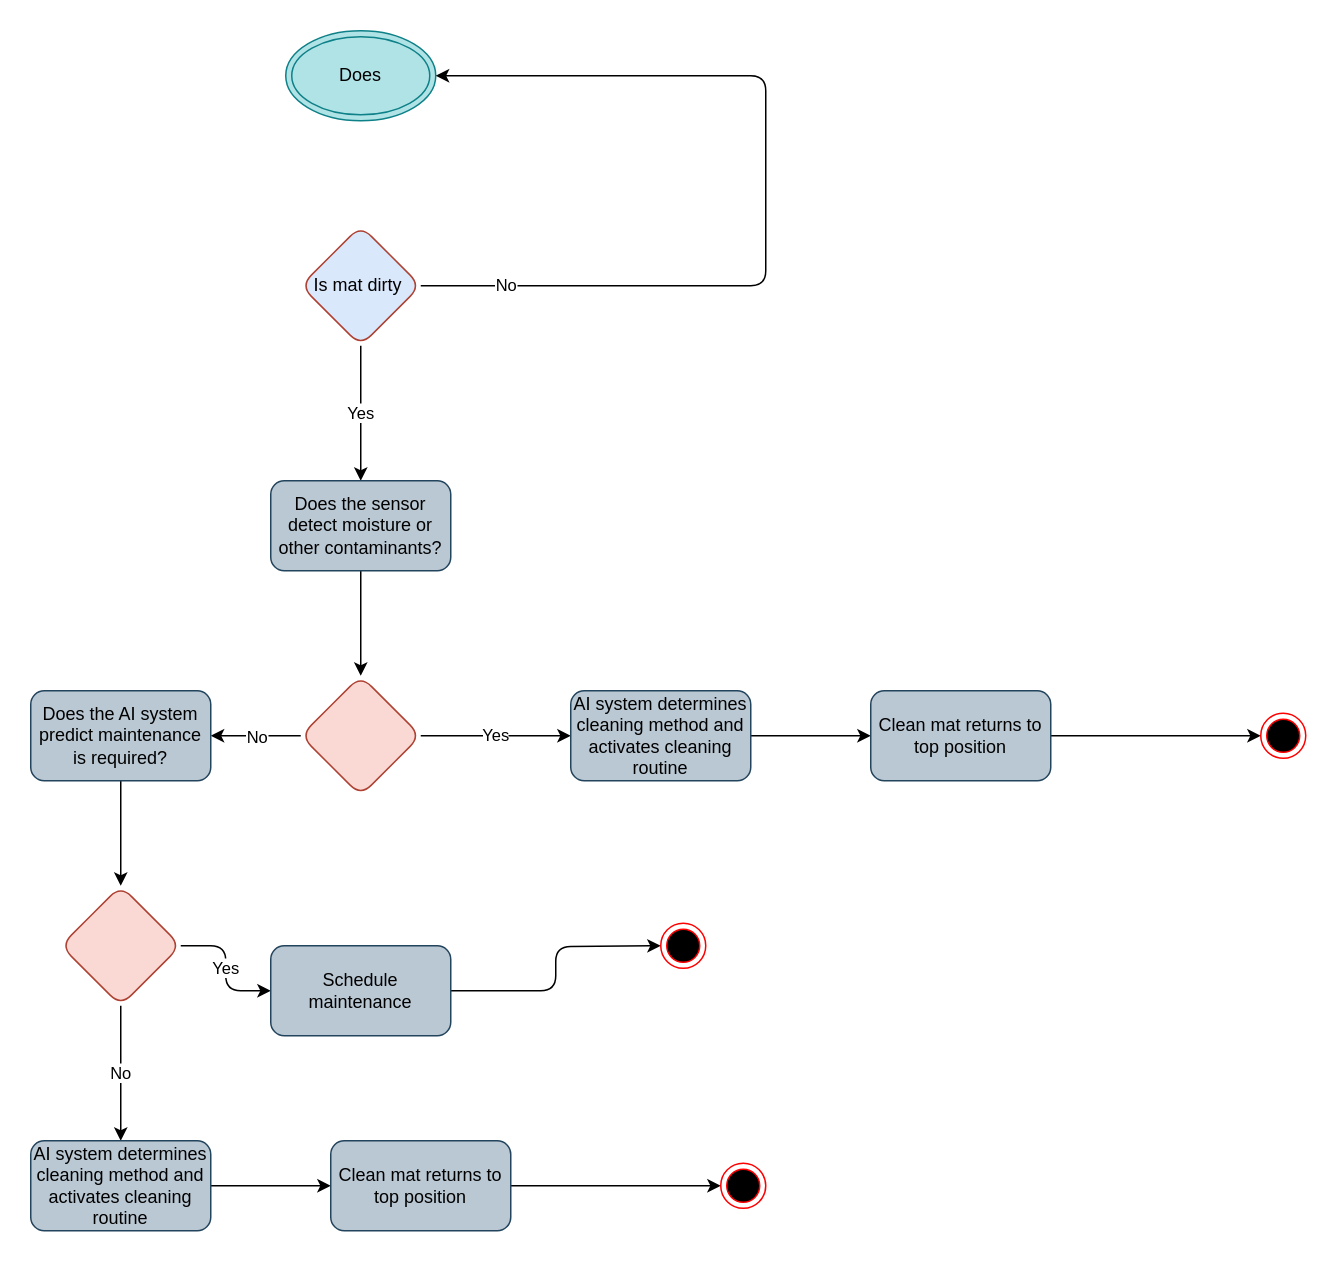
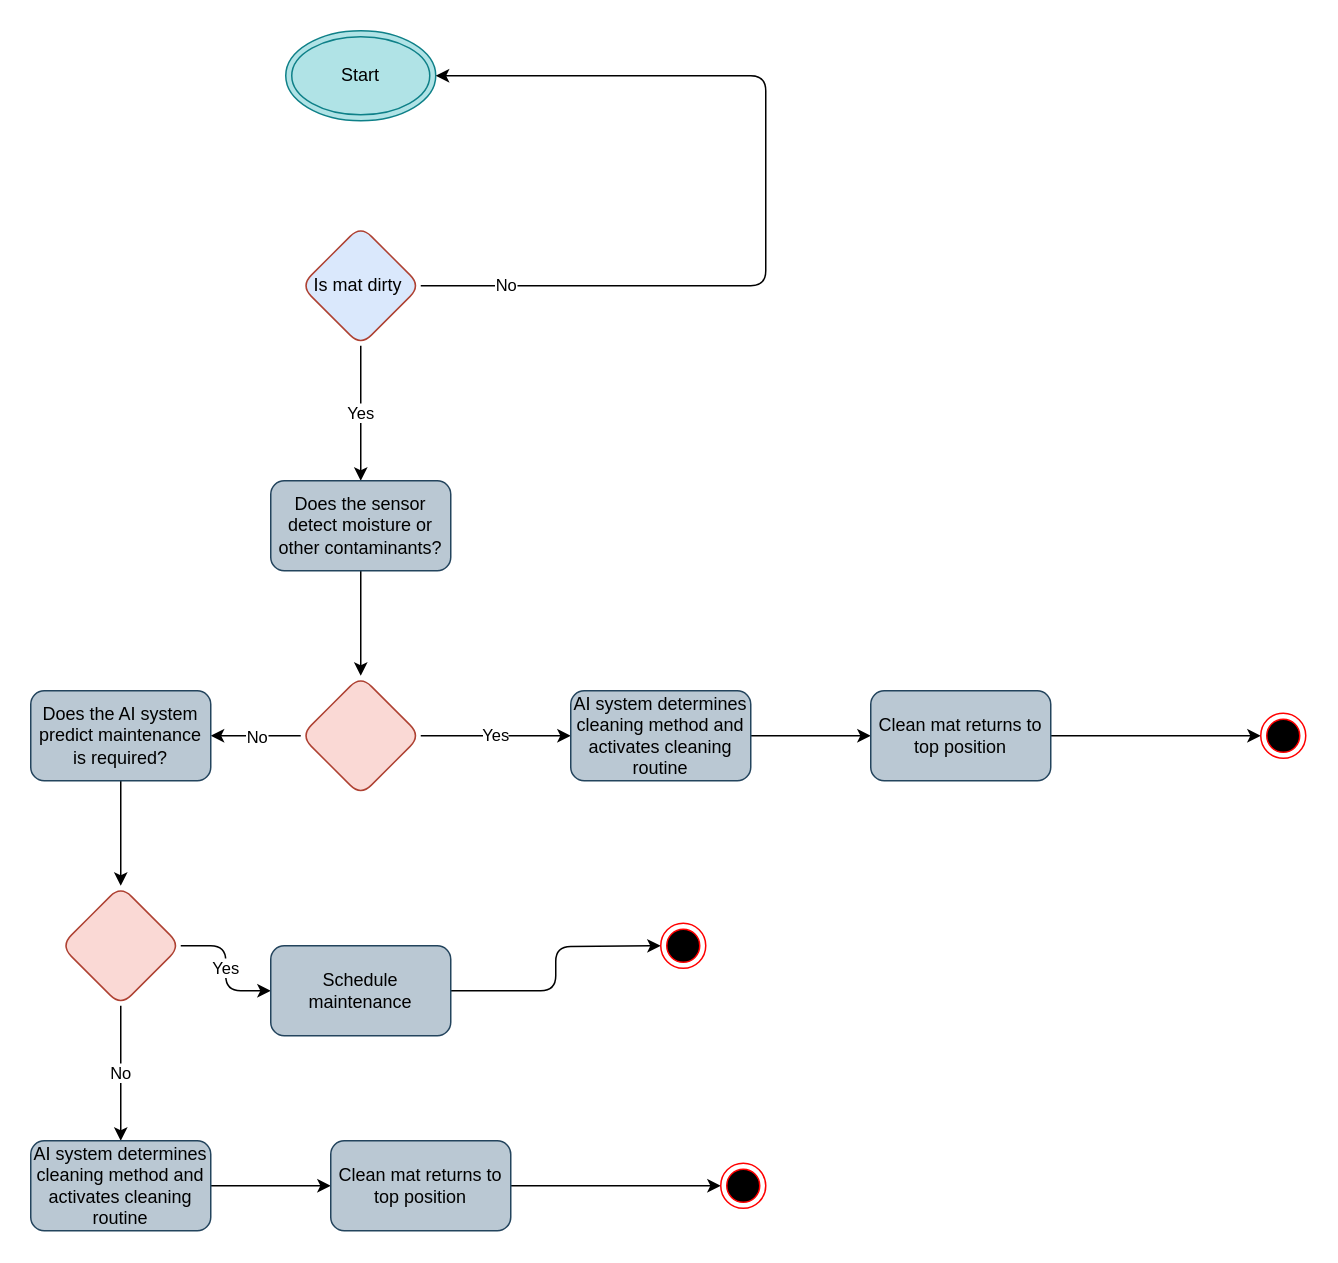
  <mxCell id="0" />
  <mxCell id="1" parent="0" />
- <mxCell id="2" value="Does" style="ellipse;shape=doubleEllipse;whiteSpace=wrap;html=1;rounded=1;fillColor=#b0e3e6;strokeColor=#0e8088;" vertex="1" parent="1"><mxGeometry x="190" y="20" width="100" height="60" as="geometry" /></mxCell>
+ <mxCell id="2" value="Start" style="ellipse;shape=doubleEllipse;whiteSpace=wrap;html=1;rounded=1;fillColor=#b0e3e6;strokeColor=#0e8088;" vertex="1" parent="1"><mxGeometry x="190" y="20" width="100" height="60" as="geometry" /></mxCell>
  <mxCell id="3" style="edgeStyle=orthogonalEdgeStyle;rounded=1;orthogonalLoop=1;jettySize=auto;html=1;" edge="1" parent="1" source="6"><mxGeometry relative="1" as="geometry"><mxPoint x="290" y="50" as="targetPoint" /><Array as="points"><mxPoint x="510" y="190" /><mxPoint x="510" y="50" /><mxPoint x="290" y="50" /></Array></mxGeometry></mxCell>
  <mxCell id="4" value="No" style="edgeLabel;html=1;align=center;verticalAlign=middle;resizable=0;points=[];rounded=1;" vertex="1" connectable="0" parent="3"><mxGeometry x="-0.81" y="1" relative="1" as="geometry"><mxPoint as="offset" /></mxGeometry></mxCell>
  <mxCell id="5" value="Yes" style="edgeStyle=orthogonalEdgeStyle;rounded=1;orthogonalLoop=1;jettySize=auto;html=1;" edge="1" parent="1" source="6" target="8"><mxGeometry relative="1" as="geometry" /></mxCell>
  <mxCell id="6" value="Is mat dirty&amp;nbsp;" style="rhombus;whiteSpace=wrap;html=1;rounded=1;fillColor=#dae8fc;strokeColor=#ae4132;" vertex="1" parent="1"><mxGeometry x="200" y="150" width="80" height="80" as="geometry" /></mxCell>
  <mxCell id="7" value="" style="edgeStyle=orthogonalEdgeStyle;rounded=1;orthogonalLoop=1;jettySize=auto;html=1;" edge="1" parent="1" source="8" target="11"><mxGeometry relative="1" as="geometry" /></mxCell>
  <mxCell id="8" value="Does the sensor detect moisture or other contaminants?" style="whiteSpace=wrap;html=1;rounded=1;fillColor=#bac8d3;strokeColor=#23445d;" vertex="1" parent="1"><mxGeometry x="180" y="320" width="120" height="60" as="geometry" /></mxCell>
  <mxCell id="9" value="Yes" style="edgeStyle=orthogonalEdgeStyle;rounded=1;orthogonalLoop=1;jettySize=auto;html=1;" edge="1" parent="1" source="11" target="13"><mxGeometry relative="1" as="geometry" /></mxCell>
  <mxCell id="10" value="No" style="edgeStyle=orthogonalEdgeStyle;rounded=1;orthogonalLoop=1;jettySize=auto;html=1;" edge="1" parent="1" source="11"><mxGeometry relative="1" as="geometry"><mxPoint x="140" y="490" as="targetPoint" /></mxGeometry></mxCell>
  <mxCell id="11" value="" style="rhombus;whiteSpace=wrap;html=1;rounded=1;fillColor=#fad9d5;strokeColor=#ae4132;" vertex="1" parent="1"><mxGeometry x="200" y="450" width="80" height="80" as="geometry" /></mxCell>
  <mxCell id="12" value="" style="edgeStyle=orthogonalEdgeStyle;rounded=1;orthogonalLoop=1;jettySize=auto;html=1;" edge="1" parent="1" source="13" target="15"><mxGeometry relative="1" as="geometry" /></mxCell>
  <mxCell id="13" value="AI system determines cleaning method and activates cleaning routine" style="whiteSpace=wrap;html=1;rounded=1;fillColor=#bac8d3;strokeColor=#23445d;" vertex="1" parent="1"><mxGeometry x="380" y="460" width="120" height="60" as="geometry" /></mxCell>
  <mxCell id="14" value="" style="edgeStyle=orthogonalEdgeStyle;rounded=1;orthogonalLoop=1;jettySize=auto;html=1;" edge="1" parent="1" source="15"><mxGeometry relative="1" as="geometry"><mxPoint x="840" y="490" as="targetPoint" /></mxGeometry></mxCell>
  <mxCell id="15" value="Clean mat returns to top position" style="whiteSpace=wrap;html=1;rounded=1;fillColor=#bac8d3;strokeColor=#23445d;" vertex="1" parent="1"><mxGeometry x="580" y="460" width="120" height="60" as="geometry" /></mxCell>
  <mxCell id="16" value="" style="edgeStyle=orthogonalEdgeStyle;rounded=1;orthogonalLoop=1;jettySize=auto;html=1;" edge="1" parent="1" source="17" target="20"><mxGeometry relative="1" as="geometry" /></mxCell>
  <mxCell id="17" value="Does the AI system predict maintenance is required?" style="rounded=1;whiteSpace=wrap;html=1;fillColor=#bac8d3;strokeColor=#23445d;" vertex="1" parent="1"><mxGeometry x="20" y="460" width="120" height="60" as="geometry" /></mxCell>
  <mxCell id="18" value="Yes" style="edgeStyle=orthogonalEdgeStyle;rounded=1;orthogonalLoop=1;jettySize=auto;html=1;" edge="1" parent="1" source="20" target="22"><mxGeometry relative="1" as="geometry" /></mxCell>
  <mxCell id="19" value="No" style="edgeStyle=orthogonalEdgeStyle;rounded=1;orthogonalLoop=1;jettySize=auto;html=1;" edge="1" parent="1" source="20" target="24"><mxGeometry relative="1" as="geometry" /></mxCell>
  <mxCell id="20" value="" style="rhombus;whiteSpace=wrap;html=1;rounded=1;fillColor=#fad9d5;strokeColor=#ae4132;" vertex="1" parent="1"><mxGeometry x="40" y="590" width="80" height="80" as="geometry" /></mxCell>
  <mxCell id="21" value="" style="edgeStyle=orthogonalEdgeStyle;rounded=1;orthogonalLoop=1;jettySize=auto;html=1;" edge="1" parent="1" source="22"><mxGeometry relative="1" as="geometry"><mxPoint x="440" y="630" as="targetPoint" /></mxGeometry></mxCell>
  <mxCell id="22" value="Schedule maintenance" style="whiteSpace=wrap;html=1;rounded=1;fillColor=#bac8d3;strokeColor=#23445d;" vertex="1" parent="1"><mxGeometry x="180" y="630" width="120" height="60" as="geometry" /></mxCell>
  <mxCell id="23" value="" style="edgeStyle=orthogonalEdgeStyle;rounded=1;orthogonalLoop=1;jettySize=auto;html=1;" edge="1" parent="1" source="24" target="26"><mxGeometry relative="1" as="geometry" /></mxCell>
  <mxCell id="24" value="AI system determines cleaning method and activates cleaning routine" style="whiteSpace=wrap;html=1;rounded=1;fillColor=#bac8d3;strokeColor=#23445d;" vertex="1" parent="1"><mxGeometry x="20" y="760" width="120" height="60" as="geometry" /></mxCell>
  <mxCell id="25" value="" style="edgeStyle=orthogonalEdgeStyle;rounded=1;orthogonalLoop=1;jettySize=auto;html=1;" edge="1" parent="1" source="26"><mxGeometry relative="1" as="geometry"><mxPoint x="480" y="790" as="targetPoint" /></mxGeometry></mxCell>
  <mxCell id="26" value=" Clean mat returns to top position" style="whiteSpace=wrap;html=1;rounded=1;fillColor=#bac8d3;strokeColor=#23445d;" vertex="1" parent="1"><mxGeometry x="220" y="760" width="120" height="60" as="geometry" /></mxCell>
  <mxCell id="27" value="" style="ellipse;html=1;shape=endState;fillColor=#000000;strokeColor=#ff0000;rounded=1;" vertex="1" parent="1"><mxGeometry x="840" y="475" width="30" height="30" as="geometry" /></mxCell>
  <mxCell id="28" value="" style="ellipse;html=1;shape=endState;fillColor=#000000;strokeColor=#ff0000;rounded=1;" vertex="1" parent="1"><mxGeometry x="440" y="615" width="30" height="30" as="geometry" /></mxCell>
  <mxCell id="29" value="" style="ellipse;html=1;shape=endState;fillColor=#000000;strokeColor=#ff0000;rounded=1;" vertex="1" parent="1"><mxGeometry x="480" y="775" width="30" height="30" as="geometry" /></mxCell>
